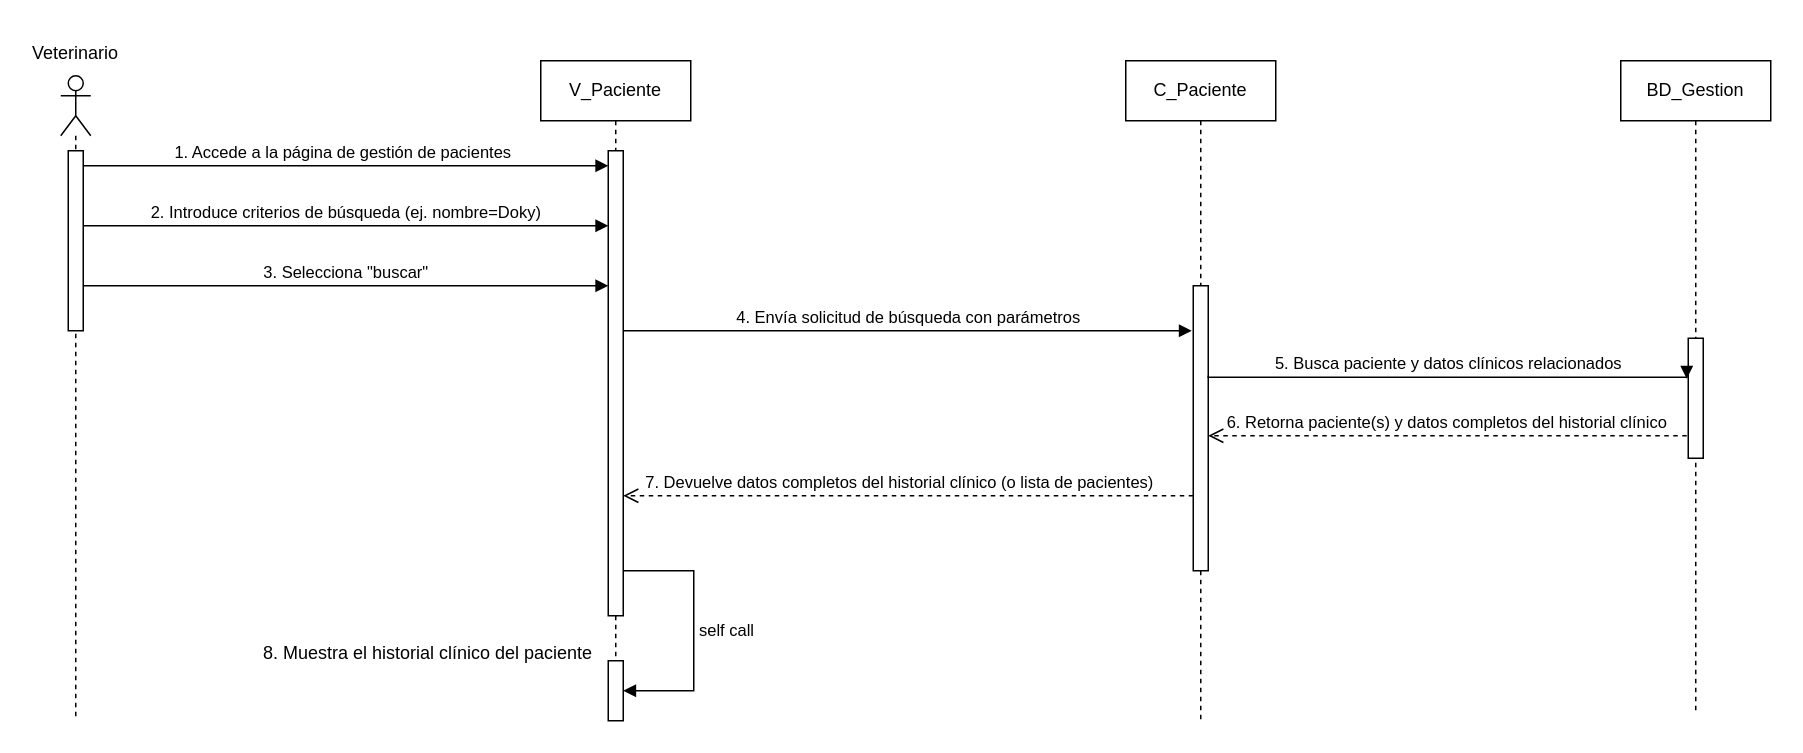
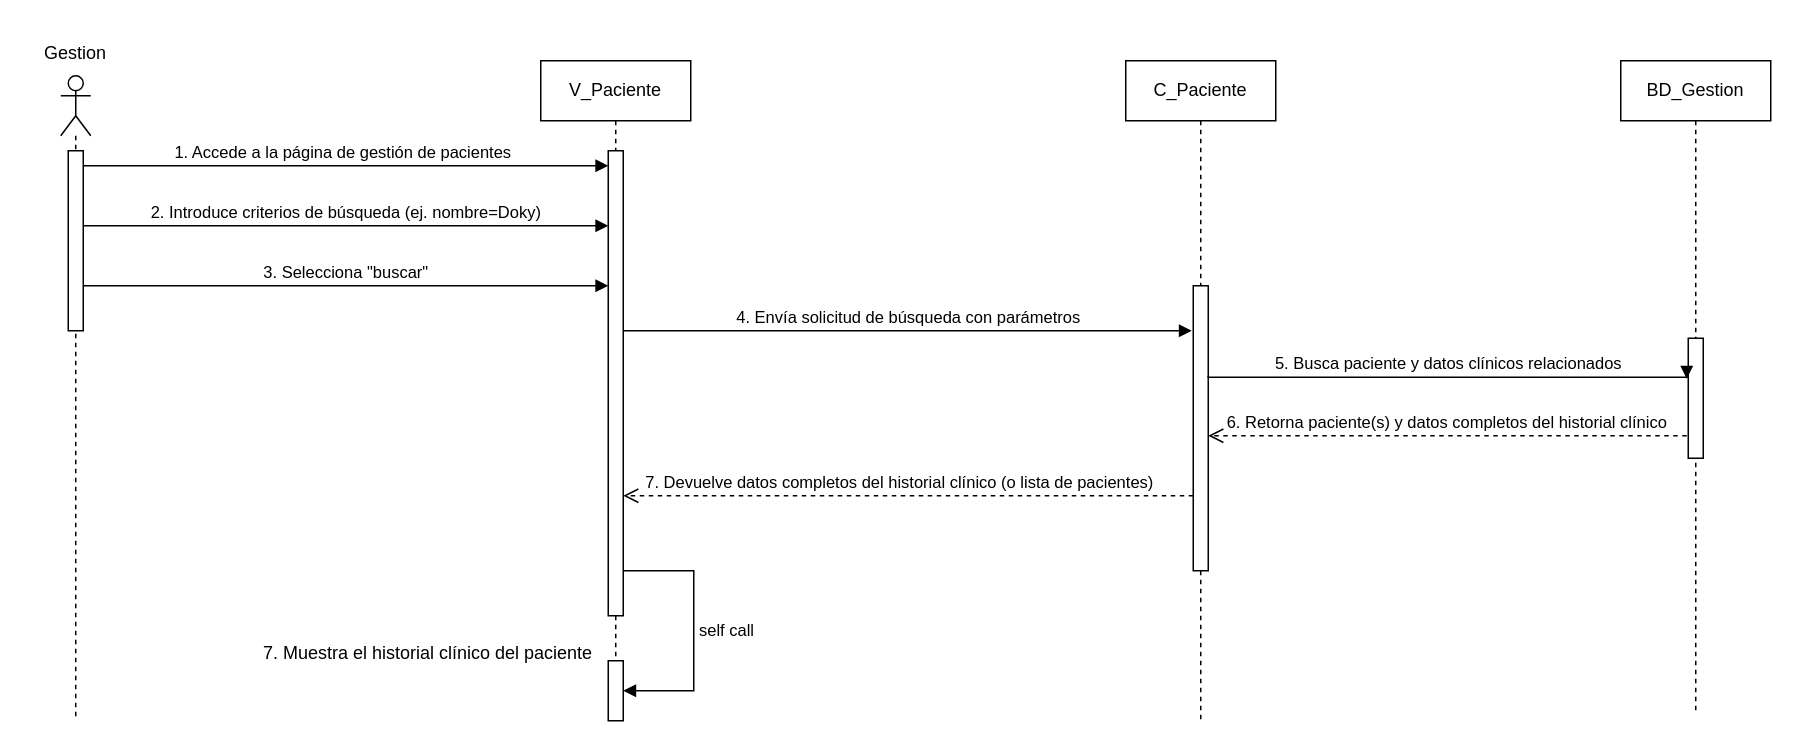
  <mxCell id="0" />
  <mxCell id="1" parent="0" />
  <mxCell id="2" value="V_Paciente" style="shape=umlLifeline;perimeter=lifelinePerimeter;whiteSpace=wrap;html=1;container=0;dropTarget=0;collapsible=0;recursiveResize=0;outlineConnect=0;portConstraint=eastwest;newEdgeStyle={&quot;edgeStyle&quot;:&quot;elbowEdgeStyle&quot;,&quot;elbow&quot;:&quot;vertical&quot;,&quot;curved&quot;:0,&quot;rounded&quot;:0};" parent="1" vertex="1"><mxGeometry x="360" y="40" width="100" height="440" as="geometry" /></mxCell>
  <mxCell id="3" value="" style="html=1;points=[];perimeter=orthogonalPerimeter;outlineConnect=0;targetShapes=umlLifeline;portConstraint=eastwest;newEdgeStyle={&quot;edgeStyle&quot;:&quot;elbowEdgeStyle&quot;,&quot;elbow&quot;:&quot;vertical&quot;,&quot;curved&quot;:0,&quot;rounded&quot;:0};" parent="2" vertex="1"><mxGeometry x="45" y="60" width="10" height="310" as="geometry" /></mxCell>
  <mxCell id="4" value="" style="html=1;points=[[0,0,0,0,5],[0,1,0,0,-5],[1,0,0,0,5],[1,1,0,0,-5]];perimeter=orthogonalPerimeter;outlineConnect=0;targetShapes=umlLifeline;portConstraint=eastwest;newEdgeStyle={&quot;curved&quot;:0,&quot;rounded&quot;:0};" vertex="1" parent="2"><mxGeometry x="45" y="400" width="10" height="40" as="geometry" /></mxCell>
  <mxCell id="5" value="self call" style="html=1;align=left;spacingLeft=2;endArrow=block;rounded=0;edgeStyle=orthogonalEdgeStyle;curved=0;rounded=0;" edge="1" target="4" parent="2"><mxGeometry relative="1" as="geometry"><mxPoint x="55" y="340" as="sourcePoint" /><Array as="points"><mxPoint x="102" y="340" /><mxPoint x="102" y="420" /></Array></mxGeometry></mxCell>
  <mxCell id="6" value="1. Accede a la página de gestión de pacientes" style="html=1;verticalAlign=bottom;endArrow=block;edgeStyle=elbowEdgeStyle;elbow=vertical;curved=0;rounded=0;" parent="1" edge="1"><mxGeometry relative="1" as="geometry"><mxPoint x="49.667" y="110" as="sourcePoint" /><Array as="points"><mxPoint x="150" y="110" /></Array><mxPoint x="405" y="110" as="targetPoint" /></mxGeometry></mxCell>
  <mxCell id="7" value="" style="shape=umlLifeline;perimeter=lifelinePerimeter;whiteSpace=wrap;html=1;container=1;dropTarget=0;collapsible=0;recursiveResize=0;outlineConnect=0;portConstraint=eastwest;newEdgeStyle={&quot;curved&quot;:0,&quot;rounded&quot;:0};participant=umlActor;" vertex="1" parent="1"><mxGeometry x="40" y="50" width="20" height="430" as="geometry" /></mxCell>
  <mxCell id="8" value="" style="html=1;points=[];perimeter=orthogonalPerimeter;outlineConnect=0;targetShapes=umlLifeline;portConstraint=eastwest;newEdgeStyle={&quot;edgeStyle&quot;:&quot;elbowEdgeStyle&quot;,&quot;elbow&quot;:&quot;vertical&quot;,&quot;curved&quot;:0,&quot;rounded&quot;:0};" vertex="1" parent="7"><mxGeometry x="5" y="50" width="10" height="120" as="geometry" /></mxCell>
- <mxCell id="9" value="Veterinario" style="text;html=1;align=center;verticalAlign=middle;whiteSpace=wrap;rounded=0;" vertex="1" parent="1"><mxGeometry x="20" width="60" height="30" as="geometry" y="20" /></mxCell>
+ <mxCell id="9" value="Gestion" style="text;html=1;align=center;verticalAlign=middle;whiteSpace=wrap;rounded=0;" vertex="1" parent="1"><mxGeometry x="20" width="60" height="30" as="geometry" y="20" /></mxCell>
  <mxCell id="10" value="2. Introduce criterios de búsqueda (ej. nombre=Doky)" style="html=1;verticalAlign=bottom;endArrow=block;edgeStyle=elbowEdgeStyle;elbow=vertical;curved=0;rounded=0;" edge="1" parent="1"><mxGeometry relative="1" as="geometry"><mxPoint x="55" y="150" as="sourcePoint" /><Array as="points"><mxPoint x="155" y="150" /></Array><mxPoint x="405" y="150" as="targetPoint" /></mxGeometry></mxCell>
  <mxCell id="11" value="3. Selecciona &quot;buscar&quot;" style="html=1;verticalAlign=bottom;endArrow=block;edgeStyle=elbowEdgeStyle;elbow=vertical;curved=0;rounded=0;" edge="1" parent="1"><mxGeometry relative="1" as="geometry"><mxPoint x="55" y="190" as="sourcePoint" /><Array as="points"><mxPoint x="155" y="190" /></Array><mxPoint x="405" y="190" as="targetPoint" /></mxGeometry></mxCell>
  <mxCell id="12" value="C_Paciente" style="shape=umlLifeline;perimeter=lifelinePerimeter;whiteSpace=wrap;html=1;container=0;dropTarget=0;collapsible=0;recursiveResize=0;outlineConnect=0;portConstraint=eastwest;newEdgeStyle={&quot;edgeStyle&quot;:&quot;elbowEdgeStyle&quot;,&quot;elbow&quot;:&quot;vertical&quot;,&quot;curved&quot;:0,&quot;rounded&quot;:0};" vertex="1" parent="1"><mxGeometry x="750" y="40" width="100" height="440" as="geometry" /></mxCell>
  <mxCell id="13" value="" style="html=1;points=[];perimeter=orthogonalPerimeter;outlineConnect=0;targetShapes=umlLifeline;portConstraint=eastwest;newEdgeStyle={&quot;edgeStyle&quot;:&quot;elbowEdgeStyle&quot;,&quot;elbow&quot;:&quot;vertical&quot;,&quot;curved&quot;:0,&quot;rounded&quot;:0};" vertex="1" parent="12"><mxGeometry x="45" y="150" width="10" height="190" as="geometry" /></mxCell>
  <mxCell id="14" value="4. Envía solicitud de búsqueda con parámetros" style="html=1;verticalAlign=bottom;endArrow=block;edgeStyle=elbowEdgeStyle;elbow=vertical;curved=0;rounded=0;" edge="1" parent="1"><mxGeometry relative="1" as="geometry"><mxPoint x="415" y="220" as="sourcePoint" /><Array as="points"><mxPoint x="515" y="220" /></Array><mxPoint x="794" y="220" as="targetPoint" /></mxGeometry></mxCell>
  <mxCell id="15" value="7. Devuelve datos completos del historial clínico (o lista de pacientes)" style="html=1;verticalAlign=bottom;endArrow=open;dashed=1;endSize=8;edgeStyle=elbowEdgeStyle;elbow=vertical;curved=0;rounded=0;" edge="1" parent="1" source="13"><mxGeometry x="0.029" relative="1" as="geometry"><mxPoint x="415" y="330" as="targetPoint" /><Array as="points"><mxPoint x="510" y="330" /></Array><mxPoint x="793" y="333" as="sourcePoint" /><mxPoint as="offset" /></mxGeometry></mxCell>
  <mxCell id="16" value="BD_Gestion" style="shape=umlLifeline;perimeter=lifelinePerimeter;whiteSpace=wrap;html=1;container=0;dropTarget=0;collapsible=0;recursiveResize=0;outlineConnect=0;portConstraint=eastwest;newEdgeStyle={&quot;edgeStyle&quot;:&quot;elbowEdgeStyle&quot;,&quot;elbow&quot;:&quot;vertical&quot;,&quot;curved&quot;:0,&quot;rounded&quot;:0};" vertex="1" parent="1"><mxGeometry x="1080" y="40" width="100" height="435" as="geometry" /></mxCell>
  <mxCell id="17" value="" style="html=1;points=[];perimeter=orthogonalPerimeter;outlineConnect=0;targetShapes=umlLifeline;portConstraint=eastwest;newEdgeStyle={&quot;edgeStyle&quot;:&quot;elbowEdgeStyle&quot;,&quot;elbow&quot;:&quot;vertical&quot;,&quot;curved&quot;:0,&quot;rounded&quot;:0};" vertex="1" parent="16"><mxGeometry x="45" y="185" width="10" height="80" as="geometry" /></mxCell>
  <mxCell id="18" value="5. Busca paciente y datos clínicos relacionados" style="html=1;verticalAlign=bottom;endArrow=block;edgeStyle=elbowEdgeStyle;elbow=vertical;curved=0;rounded=0;" edge="1" parent="1"><mxGeometry relative="1" as="geometry"><mxPoint x="805" y="250" as="sourcePoint" /><Array as="points"><mxPoint x="907" y="251" /></Array><mxPoint x="1124" y="252" as="targetPoint" /></mxGeometry></mxCell>
  <mxCell id="19" value="6. Retorna paciente(s) y datos completos del historial clínico" style="html=1;verticalAlign=bottom;endArrow=open;dashed=1;endSize=8;edgeStyle=elbowEdgeStyle;elbow=vertical;curved=0;rounded=0;" edge="1" parent="1"><mxGeometry relative="1" as="geometry"><mxPoint x="805" y="290" as="targetPoint" /><Array as="points"><mxPoint x="900" y="290" /></Array><mxPoint x="1124" y="290" as="sourcePoint" /></mxGeometry></mxCell>
- <mxCell id="20" value="8. Muestra el historial clínico del paciente" style="text;html=1;align=center;verticalAlign=middle;whiteSpace=wrap;rounded=0;" vertex="1" parent="1"><mxGeometry x="130" y="420" width="310" height="30" as="geometry" /></mxCell>
+ <mxCell id="20" value="7. Muestra el historial clínico del paciente" style="text;html=1;align=center;verticalAlign=middle;whiteSpace=wrap;rounded=0;" vertex="1" parent="1"><mxGeometry x="130" y="420" width="310" height="30" as="geometry" /></mxCell>
